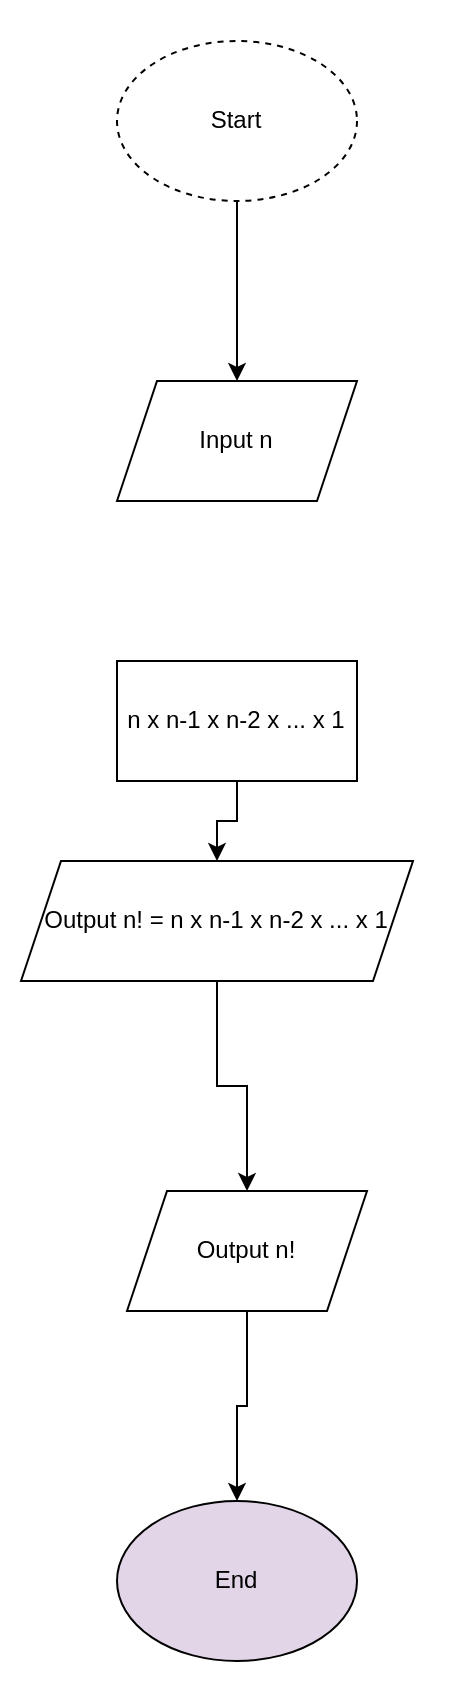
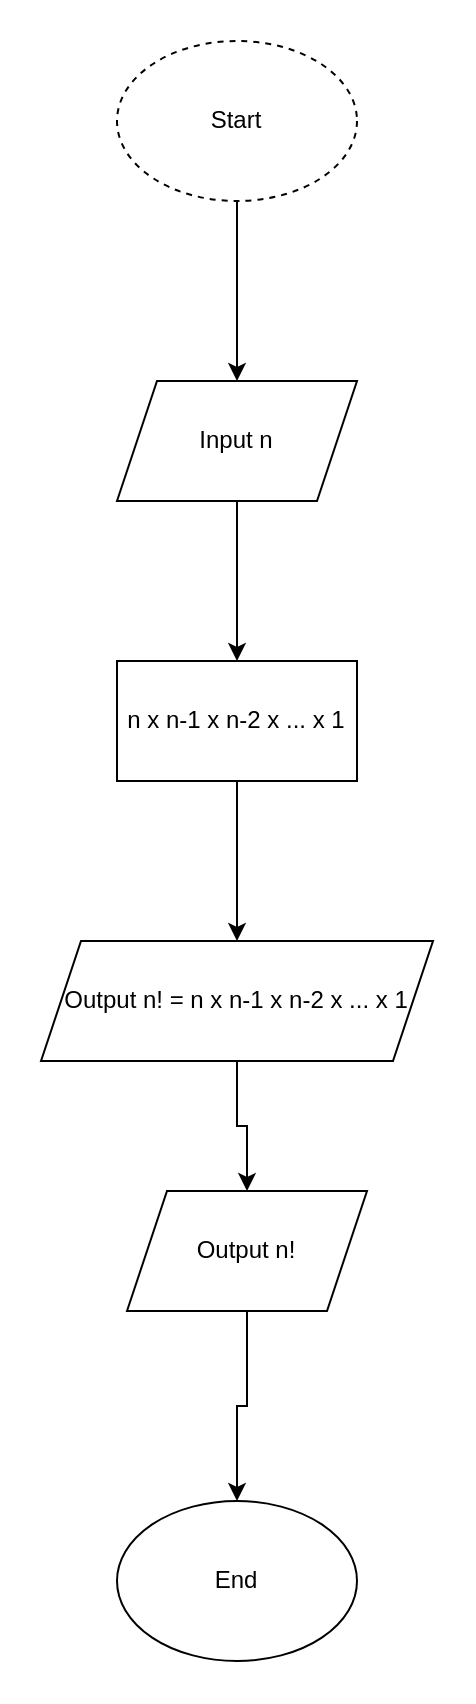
  <mxCell id="0" />
  <mxCell id="1" parent="0" />
  <mxCell id="2" value="" style="edgeStyle=orthogonalEdgeStyle;rounded=0;orthogonalLoop=1;jettySize=auto;html=1;" edge="1" parent="1" source="3" target="5"><mxGeometry relative="1" as="geometry" /></mxCell>
  <mxCell id="3" value="Start" style="ellipse;whiteSpace=wrap;html=1;dashed=1;" vertex="1" parent="1"><mxGeometry x="58" y="20" width="120" height="80" as="geometry" /></mxCell>
+ <mxCell id="4" value="" style="edgeStyle=orthogonalEdgeStyle;rounded=0;orthogonalLoop=1;jettySize=auto;html=1;" edge="1" parent="1" source="5" target="7"><mxGeometry relative="1" as="geometry" /></mxCell>
  <mxCell id="5" value="Input n" style="shape=parallelogram;perimeter=parallelogramPerimeter;whiteSpace=wrap;html=1;fixedSize=1;" vertex="1" parent="1"><mxGeometry x="58" y="190" width="120" height="60" as="geometry" /></mxCell>
  <mxCell id="6" value="" style="edgeStyle=orthogonalEdgeStyle;rounded=0;orthogonalLoop=1;jettySize=auto;html=1;" edge="1" parent="1" source="7" target="9"><mxGeometry relative="1" as="geometry" /></mxCell>
  <mxCell id="7" value="n x n-1 x n-2 x ... x 1" style="whiteSpace=wrap;html=1;" vertex="1" parent="1"><mxGeometry x="58" y="330" width="120" height="60" as="geometry" /></mxCell>
  <mxCell id="8" value="" style="edgeStyle=orthogonalEdgeStyle;rounded=0;orthogonalLoop=1;jettySize=auto;html=1;" edge="1" parent="1" source="9" target="11"><mxGeometry relative="1" as="geometry" /></mxCell>
- <mxCell id="9" value="Output n! = n x n-1 x n-2 x ... x 1" style="shape=parallelogram;perimeter=parallelogramPerimeter;whiteSpace=wrap;html=1;fixedSize=1;" vertex="1" parent="1"><mxGeometry x="10" y="430" width="196" height="60" as="geometry" /></mxCell>
+ <mxCell id="9" value="Output n! = n x n-1 x n-2 x ... x 1" style="shape=parallelogram;perimeter=parallelogramPerimeter;whiteSpace=wrap;html=1;fixedSize=1;" vertex="1" parent="1"><mxGeometry x="20" y="470" width="196" height="60" as="geometry" /></mxCell>
  <mxCell id="10" value="" style="edgeStyle=orthogonalEdgeStyle;rounded=0;orthogonalLoop=1;jettySize=auto;html=1;" edge="1" parent="1" source="11" target="12"><mxGeometry relative="1" as="geometry" /></mxCell>
  <mxCell id="11" value="Output n!" style="shape=parallelogram;perimeter=parallelogramPerimeter;whiteSpace=wrap;html=1;fixedSize=1;" vertex="1" parent="1"><mxGeometry x="63" y="595" width="120" height="60" as="geometry" /></mxCell>
- <mxCell id="12" value="End" style="ellipse;whiteSpace=wrap;html=1;fillColor=#e1d5e7;" vertex="1" parent="1"><mxGeometry x="58" y="750" width="120" height="80" as="geometry" /></mxCell>
+ <mxCell id="12" value="End" style="ellipse;whiteSpace=wrap;html=1;" vertex="1" parent="1"><mxGeometry x="58" y="750" width="120" height="80" as="geometry" /></mxCell>
